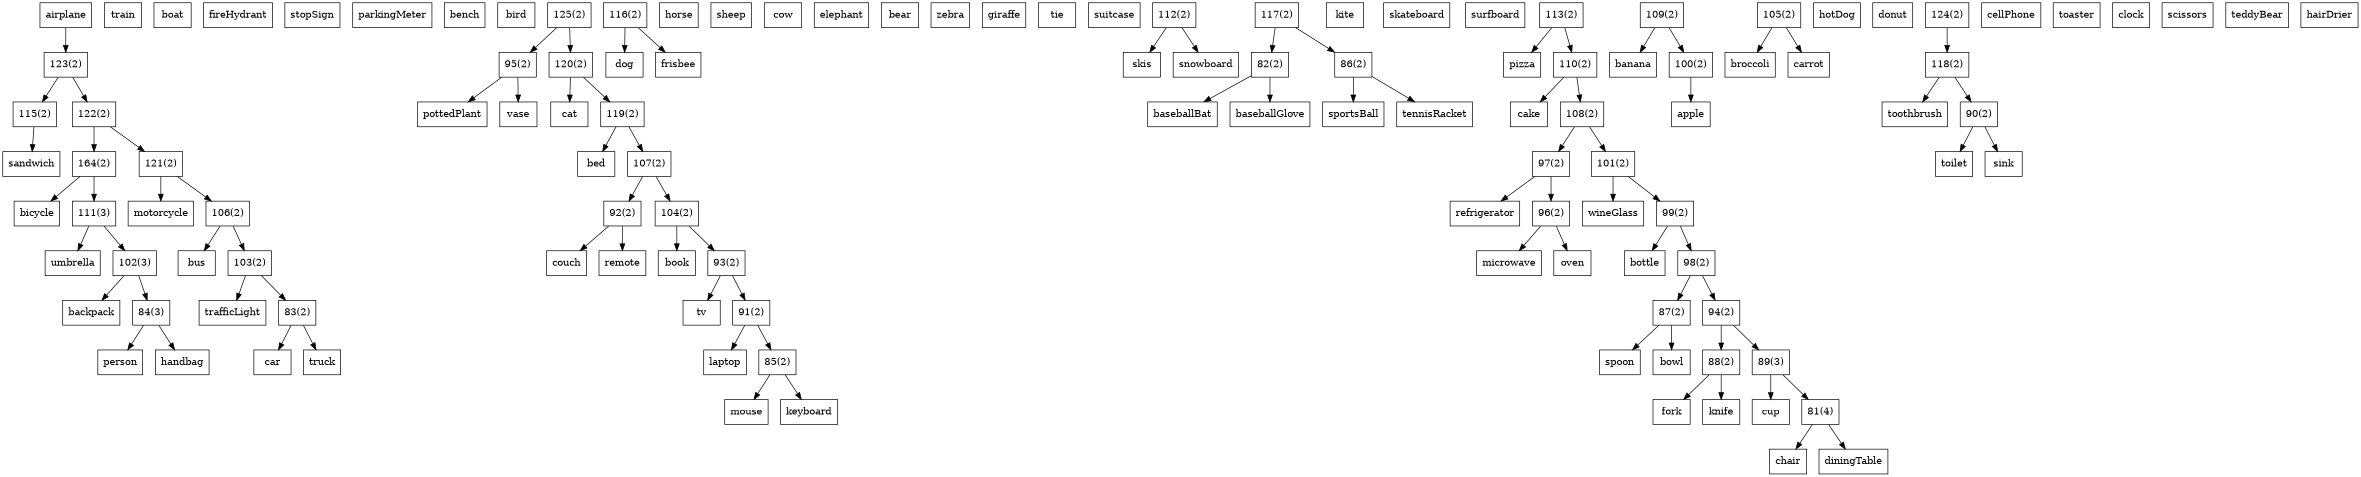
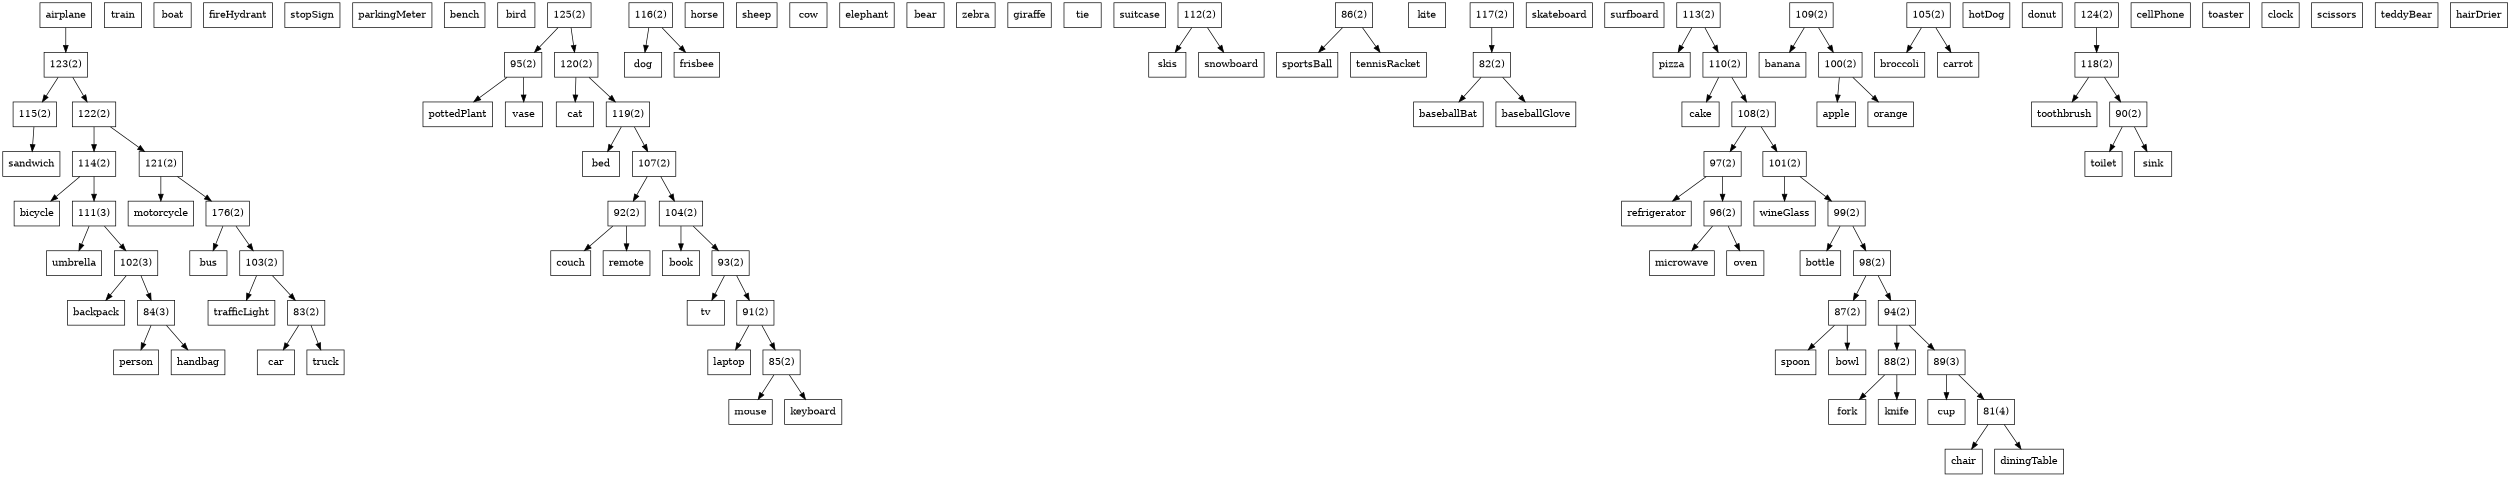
  digraph {
    node [shape=box]
    n1 [label=person]
    n2 [label=bicycle]
    n3 [label=car]
    n4 [label=motorcycle]
    n5 [label=airplane]
    n6 [label="123(2)"]
    n7 [label=bus]
    n8 [label=train]
    n9 [label=truck]
    n10 [label=boat]
    n11 [label=trafficLight]
    n12 [label=fireHydrant]
    n13 [label=stopSign]
    n14 [label=parkingMeter]
    n15 [label=bench]
    n16 [label=bird]
    n17 [label=cat]
    n18 [label=dog]
    n19 [label=horse]
    n20 [label=sheep]
    n21 [label=cow]
    n22 [label=elephant]
    n23 [label=bear]
    n24 [label=zebra]
    n25 [label=giraffe]
    n26 [label=backpack]
    n27 [label=umbrella]
    n28 [label=handbag]
    n29 [label=tie]
    n30 [label=suitcase]
    n31 [label=frisbee]
    n32 [label=skis]
    n33 [label=snowboard]
    n34 [label=sportsBall]
    n35 [label=kite]
    n36 [label=baseballBat]
    n37 [label=baseballGlove]
    n38 [label=skateboard]
    n39 [label=surfboard]
    n40 [label=tennisRacket]
    n41 [label=bottle]
    n42 [label=wineGlass]
    n43 [label=cup]
    n44 [label=fork]
    n45 [label=knife]
    n46 [label=spoon]
    n47 [label=bowl]
    n48 [label=banana]
    n49 [label=apple]
    n50 [label=sandwich]
+   n51 [label=orange]
    n52 [label=broccoli]
    n53 [label=carrot]
    n54 [label=hotDog]
    n55 [label=pizza]
    n56 [label=donut]
    n57 [label=cake]
    n58 [label=chair]
    n59 [label=couch]
    n60 [label=pottedPlant]
    n61 [label=bed]
    n62 [label=diningTable]
    n63 [label=toilet]
    n64 [label=tv]
    n65 [label=laptop]
    n66 [label=mouse]
    n67 [label=remote]
    n68 [label=keyboard]
    n69 [label=cellPhone]
    n70 [label=microwave]
    n71 [label=oven]
    n72 [label=toaster]
    n73 [label=sink]
    n74 [label=refrigerator]
    n75 [label=book]
    n76 [label=clock]
    n77 [label=vase]
    n78 [label=scissors]
    n79 [label=teddyBear]
    n80 [label=hairDrier]
    n81 [label=toothbrush]
    n82 [label="81(4)"]
    n83 [label="82(2)"]
    n84 [label="83(2)"]
    n85 [label="84(3)"]
    n86 [label="85(2)"]
    n87 [label="86(2)"]
    n88 [label="87(2)"]
    n89 [label="88(2)"]
    n90 [label="89(3)"]
    n91 [label="90(2)"]
    n92 [label="91(2)"]
    n93 [label="92(2)"]
    n94 [label="93(2)"]
    n95 [label="94(2)"]
    n96 [label="95(2)"]
    n97 [label="96(2)"]
    n98 [label="97(2)"]
    n99 [label="98(2)"]
    n100 [label="99(2)"]
    n101 [label="100(2)"]
    n102 [label="101(2)"]
    n103 [label="102(3)"]
    n104 [label="103(2)"]
    n105 [label="104(2)"]
    n106 [label="105(2)"]
-   n107 [label="106(2)"]
+   n107 [label="176(2)"]
    n108 [label="107(2)"]
    n109 [label="108(2)"]
    n110 [label="109(2)"]
    n111 [label="110(2)"]
    n112 [label="111(3)"]
    n113 [label="112(2)"]
    n114 [label="113(2)"]
-   n115 [label="164(2)"]
+   n115 [label="114(2)"]
    n116 [label="115(2)"]
    n117 [label="116(2)"]
    n118 [label="117(2)"]
    n119 [label="118(2)"]
    n120 [label="119(2)"]
    n121 [label="120(2)"]
    n122 [label="121(2)"]
    n123 [label="122(2)"]
    n124 [label="124(2)"]
    n125 [label="125(2)"]
    n5 -> n6
    n6 -> n116
    n6 -> n123
    n82 -> n58
    n82 -> n62
    n83 -> n36
    n83 -> n37
    n84 -> n3
    n84 -> n9
    n85 -> n1
    n85 -> n28
    n86 -> n66
    n86 -> n68
    n87 -> n34
    n87 -> n40
    n88 -> n46
    n88 -> n47
    n89 -> n44
    n89 -> n45
    n90 -> n43
    n90 -> n82
    n91 -> n63
    n91 -> n73
    n92 -> n65
    n92 -> n86
    n93 -> n59
    n93 -> n67
    n94 -> n64
    n94 -> n92
    n95 -> n89
    n95 -> n90
    n96 -> n60
    n96 -> n77
    n97 -> n70
    n97 -> n71
    n98 -> n74
    n98 -> n97
    n99 -> n88
    n99 -> n95
    n100 -> n41
    n100 -> n99
    n101 -> n49
+   n101 -> n51
    n102 -> n42
    n102 -> n100
    n103 -> n26
    n103 -> n85
    n104 -> n11
    n104 -> n84
    n105 -> n75
    n105 -> n94
    n106 -> n52
    n106 -> n53
    n107 -> n7
    n107 -> n104
    n108 -> n93
    n108 -> n105
    n109 -> n98
    n109 -> n102
    n110 -> n48
    n110 -> n101
    n111 -> n57
    n111 -> n109
    n112 -> n27
    n112 -> n103
    n113 -> n32
    n113 -> n33
    n114 -> n55
    n114 -> n111
    n115 -> n2
    n115 -> n112
    n116 -> n50
    n117 -> n18
    n117 -> n31
    n118 -> n83
-   n118 -> n87
    n119 -> n81
    n119 -> n91
    n120 -> n61
    n120 -> n108
    n121 -> n17
    n121 -> n120
    n122 -> n4
    n122 -> n107
    n123 -> n115
    n123 -> n122
    n124 -> n119
    n125 -> n96
    n125 -> n121
  }
